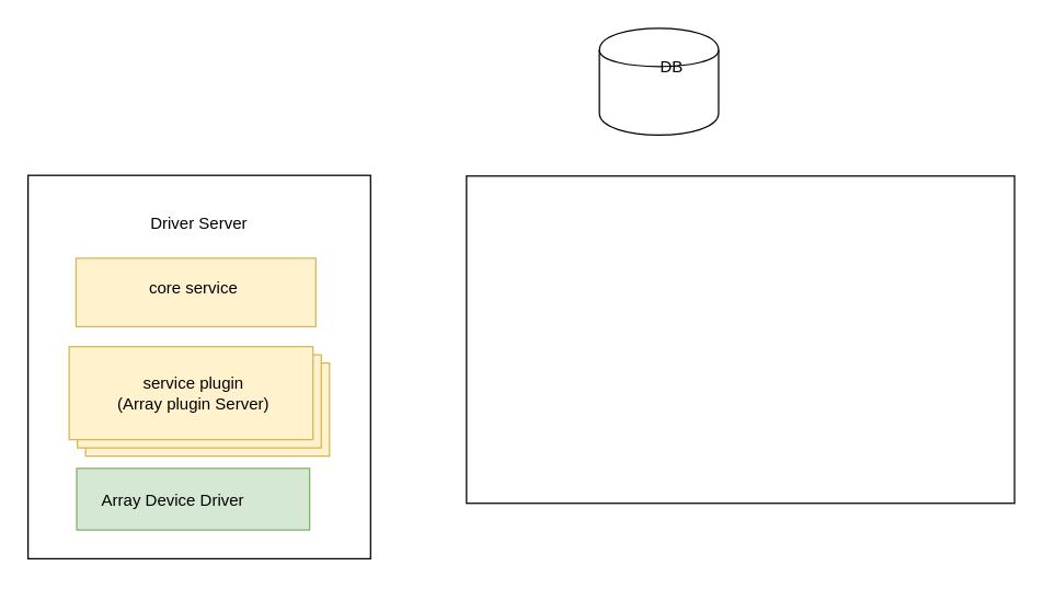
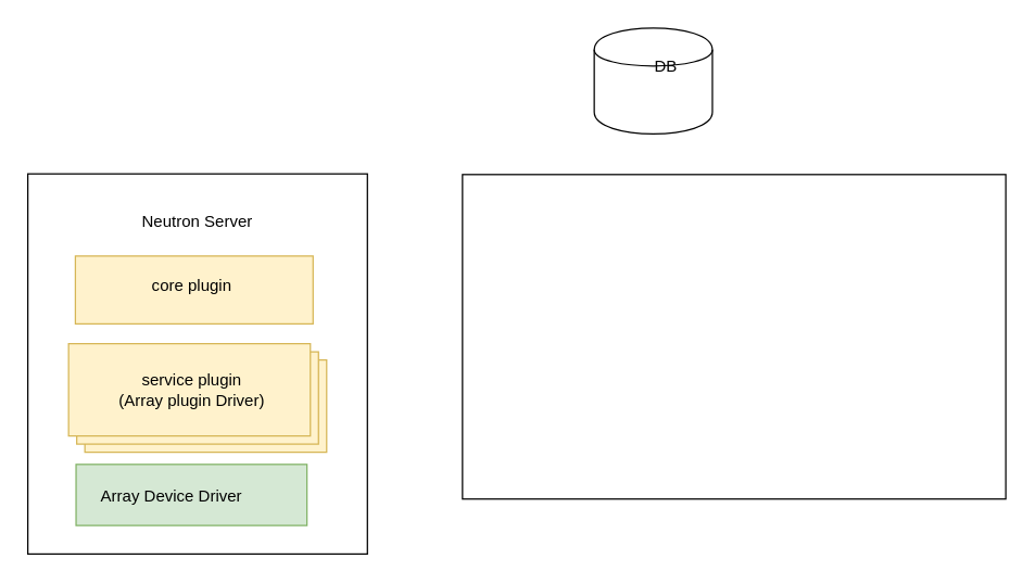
  <mxCell id="0" />
  <mxCell id="1" parent="0" />
  <mxCell id="2" value="" style="rounded=0;whiteSpace=wrap;html=1;" parent="1" vertex="1"><mxGeometry x="20" y="127.5" width="250" height="280" as="geometry" /></mxCell>
  <mxCell id="3" value="" style="verticalLabelPosition=bottom;verticalAlign=top;html=1;shape=mxgraph.basic.layered_rect;dx=12;outlineConnect=0;fillColor=#fff2cc;strokeColor=#d6b656;" parent="1" vertex="1"><mxGeometry x="50" y="252.5" width="190" height="80" as="geometry" /></mxCell>
  <mxCell id="4" value="" style="verticalLabelPosition=bottom;verticalAlign=top;html=1;shape=mxgraph.basic.rect;fillColor2=none;strokeWidth=1;size=20;indent=5;fillColor=#fff2cc;strokeColor=#d6b656;" parent="1" vertex="1"><mxGeometry x="55" y="188" width="175" height="50" as="geometry" /></mxCell>
- <mxCell id="5" value="Driver Server" style="text;html=1;strokeColor=none;fillColor=none;align=center;verticalAlign=middle;whiteSpace=wrap;rounded=0;" parent="1" vertex="1"><mxGeometry x="90" y="147.5" width="110" height="30" as="geometry" /></mxCell>
- <mxCell id="6" value="core service" style="text;html=1;strokeColor=none;fillColor=none;align=center;verticalAlign=middle;whiteSpace=wrap;rounded=0;" parent="1" vertex="1"><mxGeometry x="90.5" y="197.5" width="100" height="25" as="geometry" /></mxCell>
- <mxCell id="7" value="service plugin&lt;br&gt;(Array plugin Server)&lt;br&gt;" style="text;html=1;strokeColor=none;fillColor=none;align=center;verticalAlign=middle;whiteSpace=wrap;rounded=0;" parent="1" vertex="1"><mxGeometry x="80.5" y="264" width="120" height="46" as="geometry" /></mxCell>
+ <mxCell id="5" value="Neutron Server" style="text;html=1;strokeColor=none;fillColor=none;align=center;verticalAlign=middle;whiteSpace=wrap;rounded=0;" parent="1" vertex="1"><mxGeometry x="90" y="147.5" width="110" height="30" as="geometry" /></mxCell>
+ <mxCell id="6" value="core plugin" style="text;html=1;strokeColor=none;fillColor=none;align=center;verticalAlign=middle;whiteSpace=wrap;rounded=0;" parent="1" vertex="1"><mxGeometry x="90.5" y="197.5" width="100" height="25" as="geometry" /></mxCell>
+ <mxCell id="7" value="service plugin&lt;br&gt;(Array plugin Driver)&lt;br&gt;" style="text;html=1;strokeColor=none;fillColor=none;align=center;verticalAlign=middle;whiteSpace=wrap;rounded=0;" parent="1" vertex="1"><mxGeometry x="80.5" y="264" width="120" height="46" as="geometry" /></mxCell>
  <mxCell id="8" value="" style="rounded=0;whiteSpace=wrap;html=1;fillColor=#d5e8d4;strokeColor=#82b366;" parent="1" vertex="1"><mxGeometry x="55.5" y="341.5" width="170" height="45" as="geometry" /></mxCell>
  <mxCell id="9" value="" style="rounded=0;whiteSpace=wrap;html=1;" parent="1" vertex="1"><mxGeometry x="340" y="128" width="400" height="239" as="geometry" /></mxCell>
  <mxCell id="10" value="Array Device Driver" style="text;html=1;strokeColor=none;fillColor=none;align=center;verticalAlign=middle;whiteSpace=wrap;rounded=0;" parent="1" vertex="1"><mxGeometry x="57.5" y="353.5" width="136" height="22" as="geometry" /></mxCell>
  <mxCell id="11" value="" style="shape=cylinder;whiteSpace=wrap;html=1;boundedLbl=1;backgroundOutline=1;" parent="1" vertex="1"><mxGeometry x="437" y="20" width="87" height="78" as="geometry" /></mxCell>
  <mxCell id="12" value="DB&lt;br&gt;" style="text;html=1;strokeColor=none;fillColor=none;align=center;verticalAlign=middle;whiteSpace=wrap;rounded=0;" parent="1" vertex="1"><mxGeometry x="470" y="39" width="40" height="20" as="geometry" /></mxCell>
